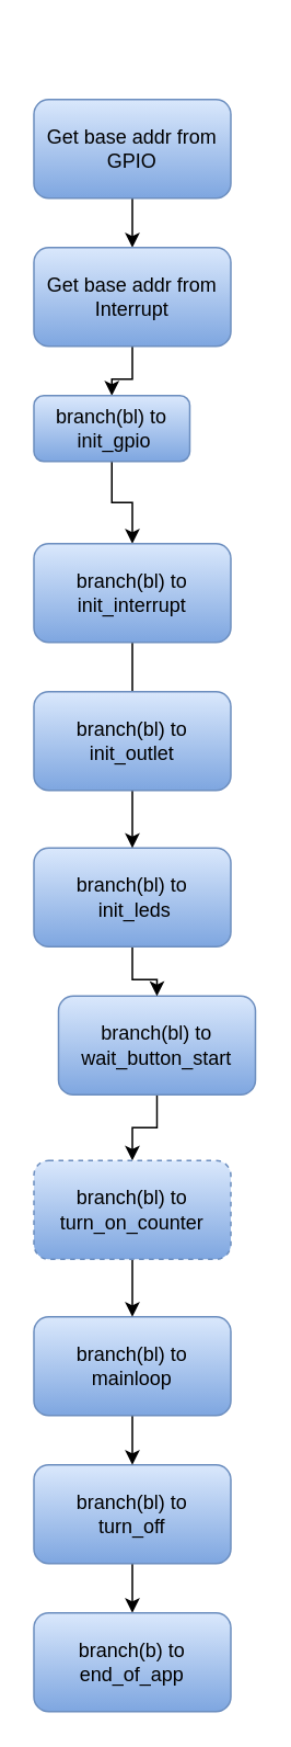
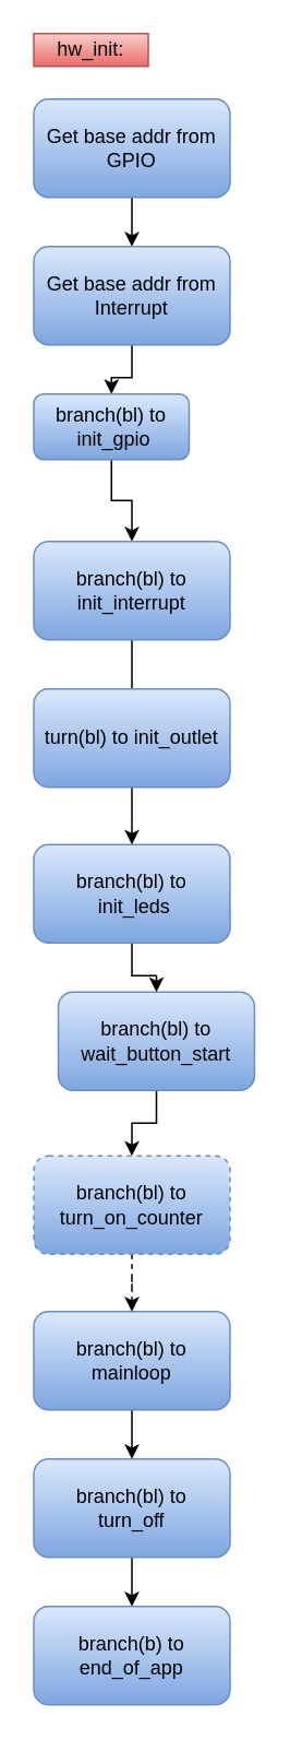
  <mxCell id="0" />
  <mxCell id="1" parent="0" />
+ <mxCell id="2" value="hw_init:" style="text;html=1;strokeColor=#b85450;fillColor=#f8cecc;align=center;verticalAlign=middle;whiteSpace=wrap;rounded=0;gradientColor=#ea6b66;" parent="1" vertex="1"><mxGeometry x="20" y="20" width="70" height="20" as="geometry" /></mxCell>
  <mxCell id="3" value="" style="edgeStyle=orthogonalEdgeStyle;rounded=0;orthogonalLoop=1;jettySize=auto;html=1;" parent="1" source="4" target="6" edge="1"><mxGeometry relative="1" as="geometry" /></mxCell>
  <mxCell id="4" value="Get base addr from GPIO" style="rounded=1;whiteSpace=wrap;html=1;gradientColor=#7ea6e0;fillColor=#dae8fc;strokeColor=#6c8ebf;" parent="1" vertex="1"><mxGeometry x="20" y="60" width="120" height="60" as="geometry" /></mxCell>
  <mxCell id="5" value="" style="edgeStyle=orthogonalEdgeStyle;rounded=0;orthogonalLoop=1;jettySize=auto;html=1;" parent="1" source="6" target="8" edge="1"><mxGeometry relative="1" as="geometry" /></mxCell>
  <mxCell id="6" value="Get base addr from Interrupt" style="rounded=1;whiteSpace=wrap;html=1;gradientColor=#7ea6e0;fillColor=#dae8fc;strokeColor=#6c8ebf;" parent="1" vertex="1"><mxGeometry x="20" y="150" width="120" height="60" as="geometry" /></mxCell>
  <mxCell id="7" value="" style="edgeStyle=orthogonalEdgeStyle;rounded=0;orthogonalLoop=1;jettySize=auto;html=1;" parent="1" source="8" target="18" edge="1"><mxGeometry relative="1" as="geometry" /></mxCell>
  <mxCell id="8" value="branch(bl) to&lt;br&gt;&amp;nbsp;init_gpio" style="rounded=1;whiteSpace=wrap;html=1;gradientColor=#7ea6e0;fillColor=#dae8fc;strokeColor=#6c8ebf;" parent="1" vertex="1"><mxGeometry x="20" y="240" width="95" height="40" as="geometry" /></mxCell>
  <mxCell id="9" value="" style="edgeStyle=orthogonalEdgeStyle;rounded=0;orthogonalLoop=1;jettySize=auto;html=1;" parent="1" source="10" target="21" edge="1"><mxGeometry relative="1" as="geometry" /></mxCell>
  <mxCell id="10" value="branch(bl) to&lt;br&gt;turn_off" style="rounded=1;whiteSpace=wrap;html=1;gradientColor=#7ea6e0;fillColor=#dae8fc;strokeColor=#6c8ebf;" parent="1" vertex="1"><mxGeometry x="20" y="890" width="120" height="60" as="geometry" /></mxCell>
  <mxCell id="11" value="" style="edgeStyle=orthogonalEdgeStyle;rounded=0;orthogonalLoop=1;jettySize=auto;html=1;" parent="1" source="12" target="10" edge="1"><mxGeometry relative="1" as="geometry" /></mxCell>
  <mxCell id="12" value="branch(bl) to&lt;br&gt;mainloop" style="rounded=1;whiteSpace=wrap;html=1;gradientColor=#7ea6e0;fillColor=#dae8fc;strokeColor=#6c8ebf;" parent="1" vertex="1"><mxGeometry x="20" y="800" width="120" height="60" as="geometry" /></mxCell>
  <mxCell id="13" value="" style="edgeStyle=orthogonalEdgeStyle;rounded=0;orthogonalLoop=1;jettySize=auto;html=1;" parent="1" source="14" target="23" edge="1"><mxGeometry relative="1" as="geometry" /></mxCell>
  <mxCell id="14" value="branch(bl) to&lt;br&gt;wait_button_start" style="rounded=1;whiteSpace=wrap;html=1;gradientColor=#7ea6e0;fillColor=#dae8fc;strokeColor=#6c8ebf;" parent="1" vertex="1"><mxGeometry x="35" y="605" width="120" height="60" as="geometry" /></mxCell>
  <mxCell id="15" value="" style="edgeStyle=orthogonalEdgeStyle;rounded=0;orthogonalLoop=1;jettySize=auto;html=1;" parent="1" source="16" target="14" edge="1"><mxGeometry relative="1" as="geometry" /></mxCell>
  <mxCell id="16" value="branch(bl) to&lt;br&gt;&amp;nbsp;init_leds" style="rounded=1;whiteSpace=wrap;html=1;gradientColor=#7ea6e0;fillColor=#dae8fc;strokeColor=#6c8ebf;" parent="1" vertex="1"><mxGeometry x="20" y="515" width="120" height="60" as="geometry" /></mxCell>
  <mxCell id="17" value="" style="edgeStyle=orthogonalEdgeStyle;rounded=0;orthogonalLoop=1;jettySize=auto;html=1;endArrow=none;" parent="1" source="18" target="20" edge="1"><mxGeometry relative="1" as="geometry" /></mxCell>
  <mxCell id="18" value="branch(bl) to init_interrupt" style="rounded=1;whiteSpace=wrap;html=1;gradientColor=#7ea6e0;fillColor=#dae8fc;strokeColor=#6c8ebf;" parent="1" vertex="1"><mxGeometry x="20" y="330" width="120" height="60" as="geometry" /></mxCell>
  <mxCell id="19" value="" style="edgeStyle=orthogonalEdgeStyle;rounded=0;orthogonalLoop=1;jettySize=auto;html=1;" parent="1" source="20" target="16" edge="1"><mxGeometry relative="1" as="geometry" /></mxCell>
- <mxCell id="20" value="branch(bl) to init_outlet" style="rounded=1;whiteSpace=wrap;html=1;gradientColor=#7ea6e0;fillColor=#dae8fc;strokeColor=#6c8ebf;" parent="1" vertex="1"><mxGeometry x="20" y="420" width="120" height="60" as="geometry" /></mxCell>
+ <mxCell id="20" value="turn(bl) to init_outlet" style="rounded=1;whiteSpace=wrap;html=1;gradientColor=#7ea6e0;fillColor=#dae8fc;strokeColor=#6c8ebf;" parent="1" vertex="1"><mxGeometry x="20" y="420" width="120" height="60" as="geometry" /></mxCell>
  <mxCell id="21" value="branch(b) to end_of_app" style="rounded=1;whiteSpace=wrap;html=1;gradientColor=#7ea6e0;fillColor=#dae8fc;strokeColor=#6c8ebf;" parent="1" vertex="1"><mxGeometry x="20" y="980" width="120" height="60" as="geometry" /></mxCell>
- <mxCell id="22" value="" style="edgeStyle=orthogonalEdgeStyle;rounded=0;orthogonalLoop=1;jettySize=auto;html=1;" parent="1" source="23" target="12" edge="1"><mxGeometry relative="1" as="geometry" /></mxCell>
+ <mxCell id="22" value="" style="edgeStyle=orthogonalEdgeStyle;rounded=0;orthogonalLoop=1;jettySize=auto;html=1;dashed=1;" parent="1" source="23" target="12" edge="1"><mxGeometry relative="1" as="geometry" /></mxCell>
  <mxCell id="23" value="branch(bl) to&lt;br&gt;turn_on_counter" style="rounded=1;whiteSpace=wrap;html=1;gradientColor=#7ea6e0;fillColor=#dae8fc;strokeColor=#6c8ebf;dashed=1;" parent="1" vertex="1"><mxGeometry x="20" y="705" width="120" height="60" as="geometry" /></mxCell>
